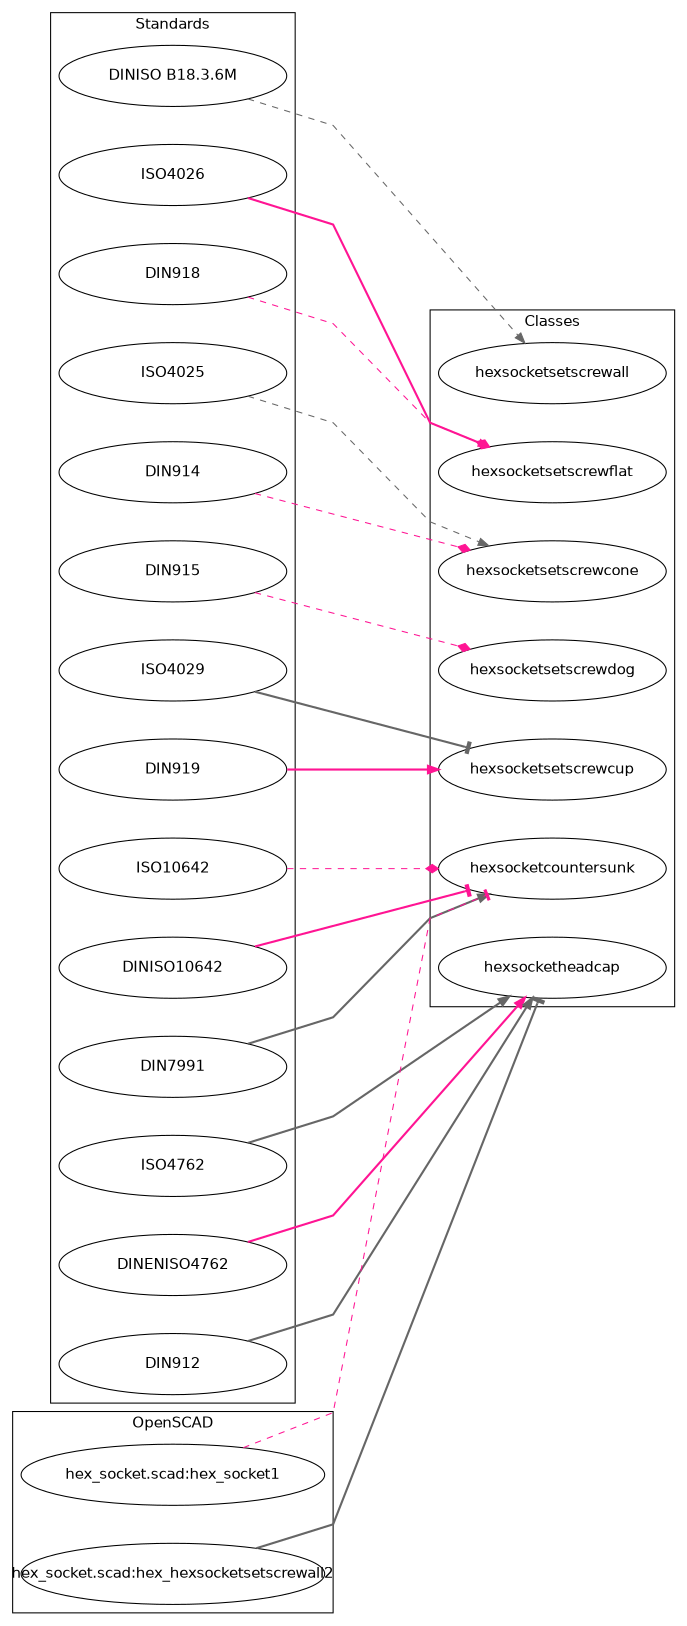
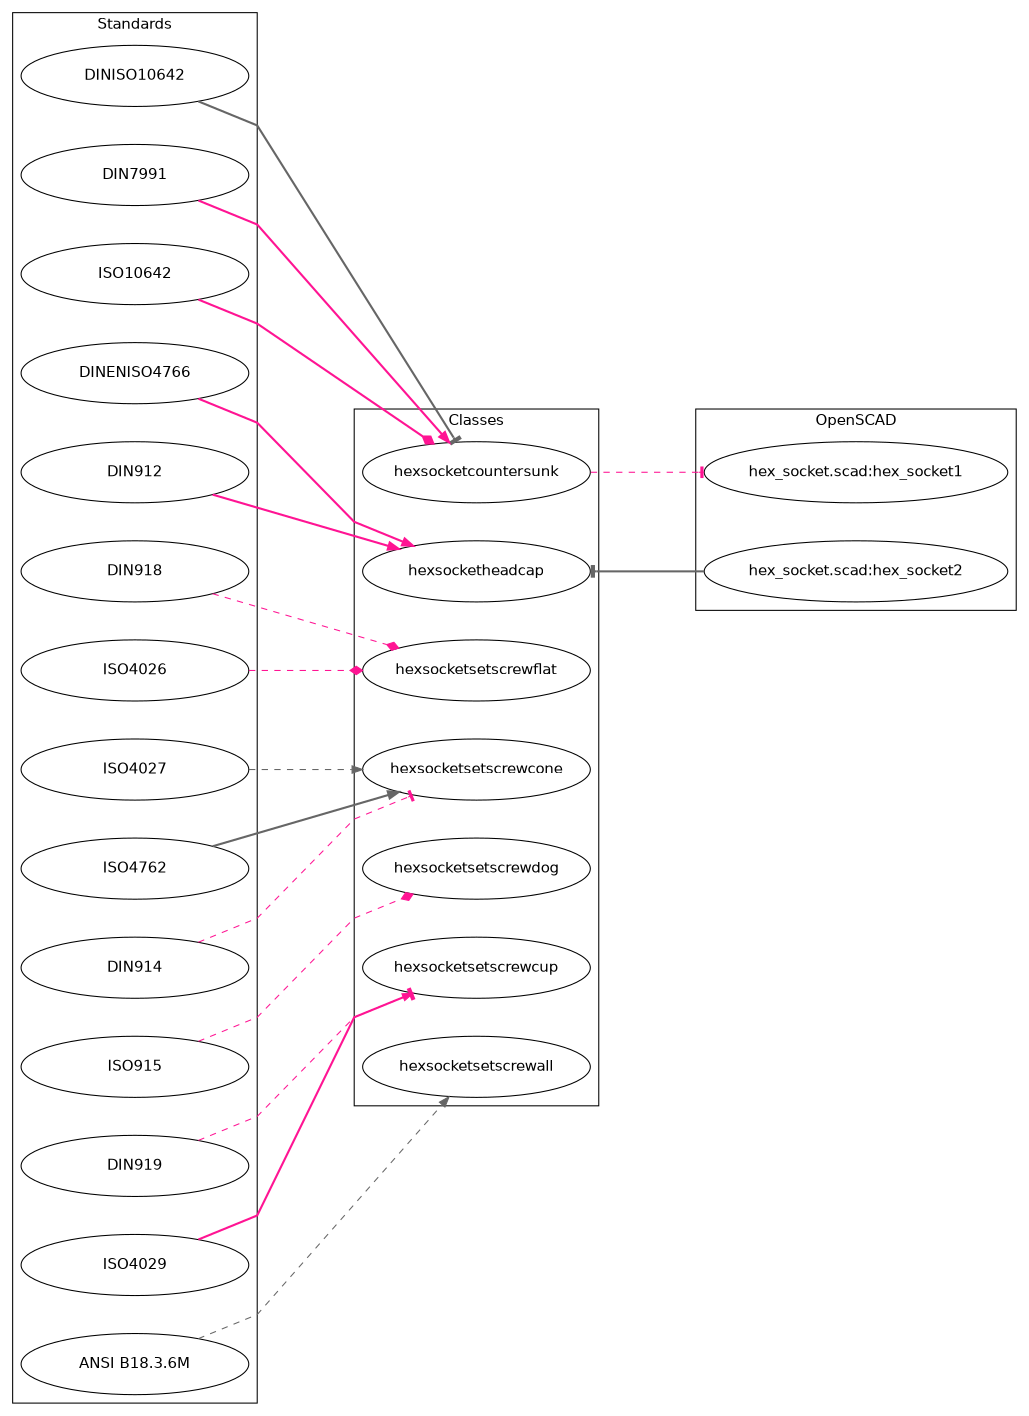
  digraph {
    fontname="DejaVu Sans"
    nodesep=0.5
    rankdir=LR
    ranksep=1.5
    splines=polyline
    node [fixedsize=true fontname="DejaVu Sans"]
    edge [arrowhead=normal color=deeppink fontname="DejaVu Sans" style=bold]
    hexsocketcountersunk [height=0.8 width=3]
    hexsocketheadcap [height=0.8 width=3]
    hexsocketsetscrewflat [height=0.8 width=3]
    hexsocketsetscrewcone [height=0.8 width=3]
    hexsocketsetscrewdog [height=0.8 width=3]
    hexsocketsetscrewcup [height=0.8 width=3]
    hexsocketsetscrewall [height=0.8 width=3]
    ISO10642 [height=0.8 width=3]
    DINISO10642 [height=0.8 width=3]
    DIN7991 [height=0.8 width=3]
    ISO4762 [height=0.8 width=3]
-   DINENISO4762 [height=0.8 width=3]
+   DINENISO4762 [height=0.8 width=3 label=DINENISO4766]
    DIN912 [height=0.8 width=3]
    n14 [height=0.8 label=DIN918 width=3]
    ISO4026 [height=0.8 width=3]
    DIN914 [height=0.8 width=3]
-   ISO4027 [height=0.8 width=3 label=ISO4025]
-   DIN915 [height=0.8 width=3]
+   ISO4027 [height=0.8 width=3]
+   DIN915 [height=0.8 width=3 label=ISO915]
    n19 [height=0.8 label=DIN919 width=3]
    ISO4029 [height=0.8 width=3]
-   "ANSI B18.3.6M" [height=0.8 width=3 label="DINISO B18.3.6M"]
+   "ANSI B18.3.6M" [height=0.8 width=3]
    "hex_socket.scad:hex_socket1" [height=0.8 width=4]
-   "hex_socket.scad:hex_socket2" [height=0.8 width=4 label="hex_socket.scad:hex_hexsocketsetscrewall2"]
+   "hex_socket.scad:hex_socket2" [height=0.8 width=4]
    subgraph cluster_1 {
      label=Classes
      hexsocketcountersunk
      hexsocketheadcap
      hexsocketsetscrewflat
      hexsocketsetscrewcone
      hexsocketsetscrewdog
      hexsocketsetscrewcup
      hexsocketsetscrewall
    }
    subgraph cluster_2 {
      label=Standards
      ISO10642
      DINISO10642
      DIN7991
      ISO4762
      DINENISO4762
      DIN912
      n14
      ISO4026
      DIN914
      ISO4027
      DIN915
      n19
      ISO4029
      "ANSI B18.3.6M"
    }
    subgraph cluster_3 {
      label=FreeCAD
    }
    subgraph cluster_4 {
      label=OpenSCAD
      "hex_socket.scad:hex_socket1"
      "hex_socket.scad:hex_socket2"
    }
-   "hex_socket.scad:hex_socket1" -> hexsocketcountersunk [arrowhead=tee style=dashed]
-   ISO10642 -> hexsocketcountersunk [arrowhead=diamond style=dashed]
-   DINISO10642 -> hexsocketcountersunk [arrowhead=tee]
-   DIN7991 -> hexsocketcountersunk [color=gray40]
-   ISO4762 -> hexsocketheadcap [color=gray40]
+   hexsocketcountersunk -> "hex_socket.scad:hex_socket1" [arrowhead=tee style=dashed]
+   ISO10642 -> hexsocketcountersunk [arrowhead=diamond]
+   DINISO10642 -> hexsocketcountersunk [arrowhead=tee color=gray40]
+   DIN7991 -> hexsocketcountersunk
+   ISO4762 -> hexsocketsetscrewcone [color=gray40]
    DINENISO4762 -> hexsocketheadcap
-   DIN912 -> hexsocketheadcap [color=gray40]
-   n14 -> hexsocketsetscrewflat [style=dashed]
-   ISO4026 -> hexsocketsetscrewflat [arrowhead=diamond]
-   DIN914 -> hexsocketsetscrewcone [arrowhead=diamond style=dashed]
+   DIN912 -> hexsocketheadcap
+   n14 -> hexsocketsetscrewflat [arrowhead=diamond style=dashed]
+   ISO4026 -> hexsocketsetscrewflat [arrowhead=diamond style=dashed]
+   DIN914 -> hexsocketsetscrewcone [arrowhead=tee style=dashed]
    ISO4027 -> hexsocketsetscrewcone [color=gray40 style=dashed]
    DIN915 -> hexsocketsetscrewdog [arrowhead=diamond style=dashed]
-   n19 -> hexsocketsetscrewcup
-   ISO4029 -> hexsocketsetscrewcup [arrowhead=tee color=gray40]
+   n19 -> hexsocketsetscrewcup [style=dashed]
+   ISO4029 -> hexsocketsetscrewcup [arrowhead=tee]
    "ANSI B18.3.6M" -> hexsocketsetscrewall [color=gray40 style=dashed]
    "hex_socket.scad:hex_socket2" -> hexsocketheadcap [arrowhead=tee color=gray40]
  }
